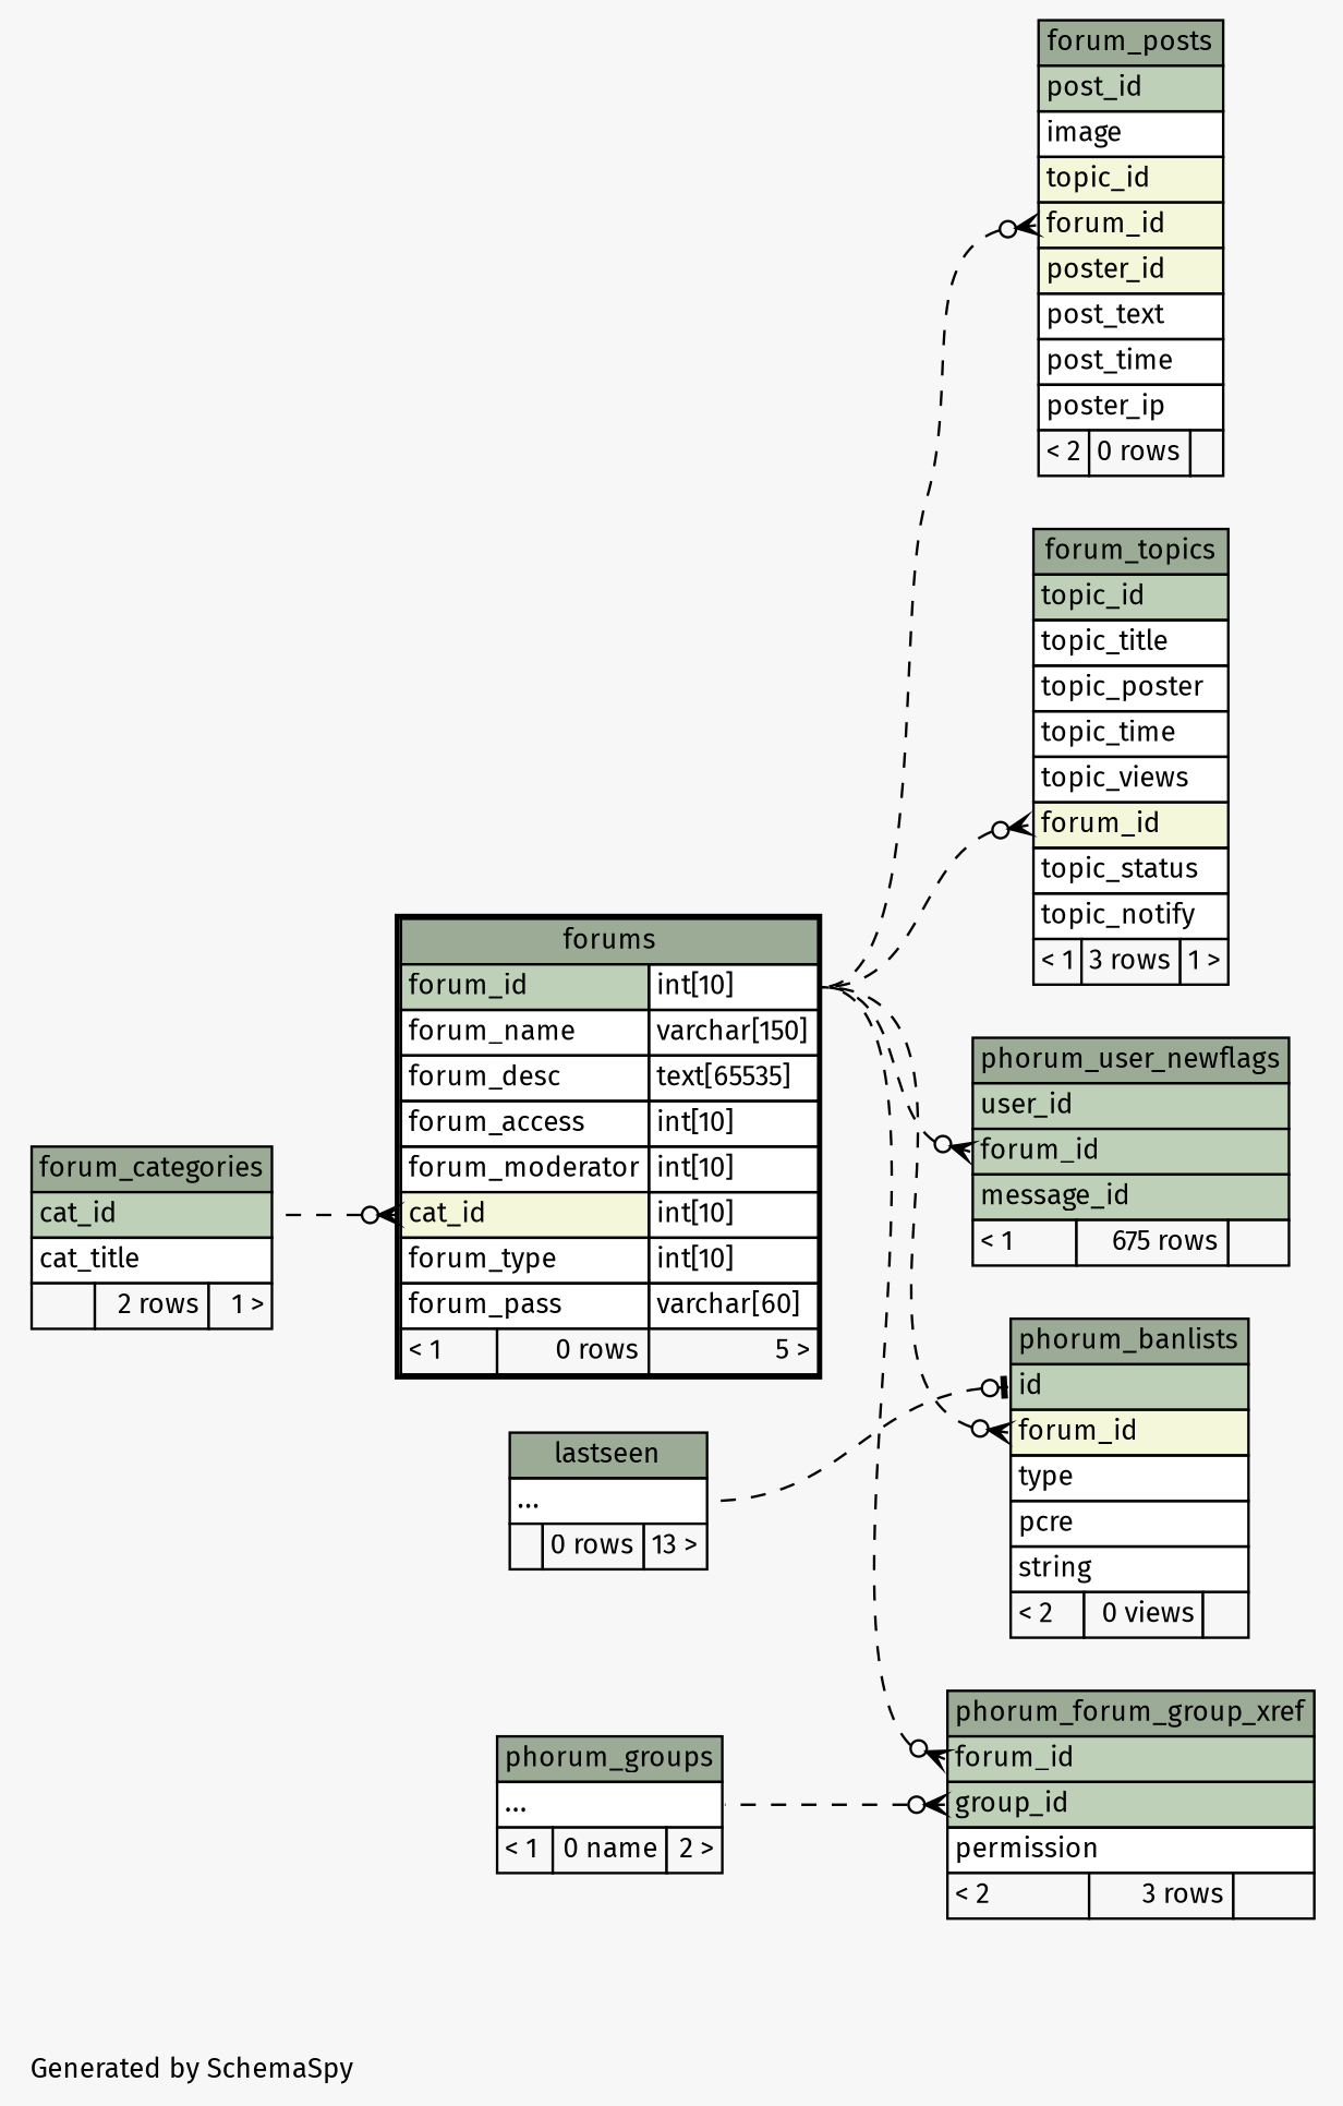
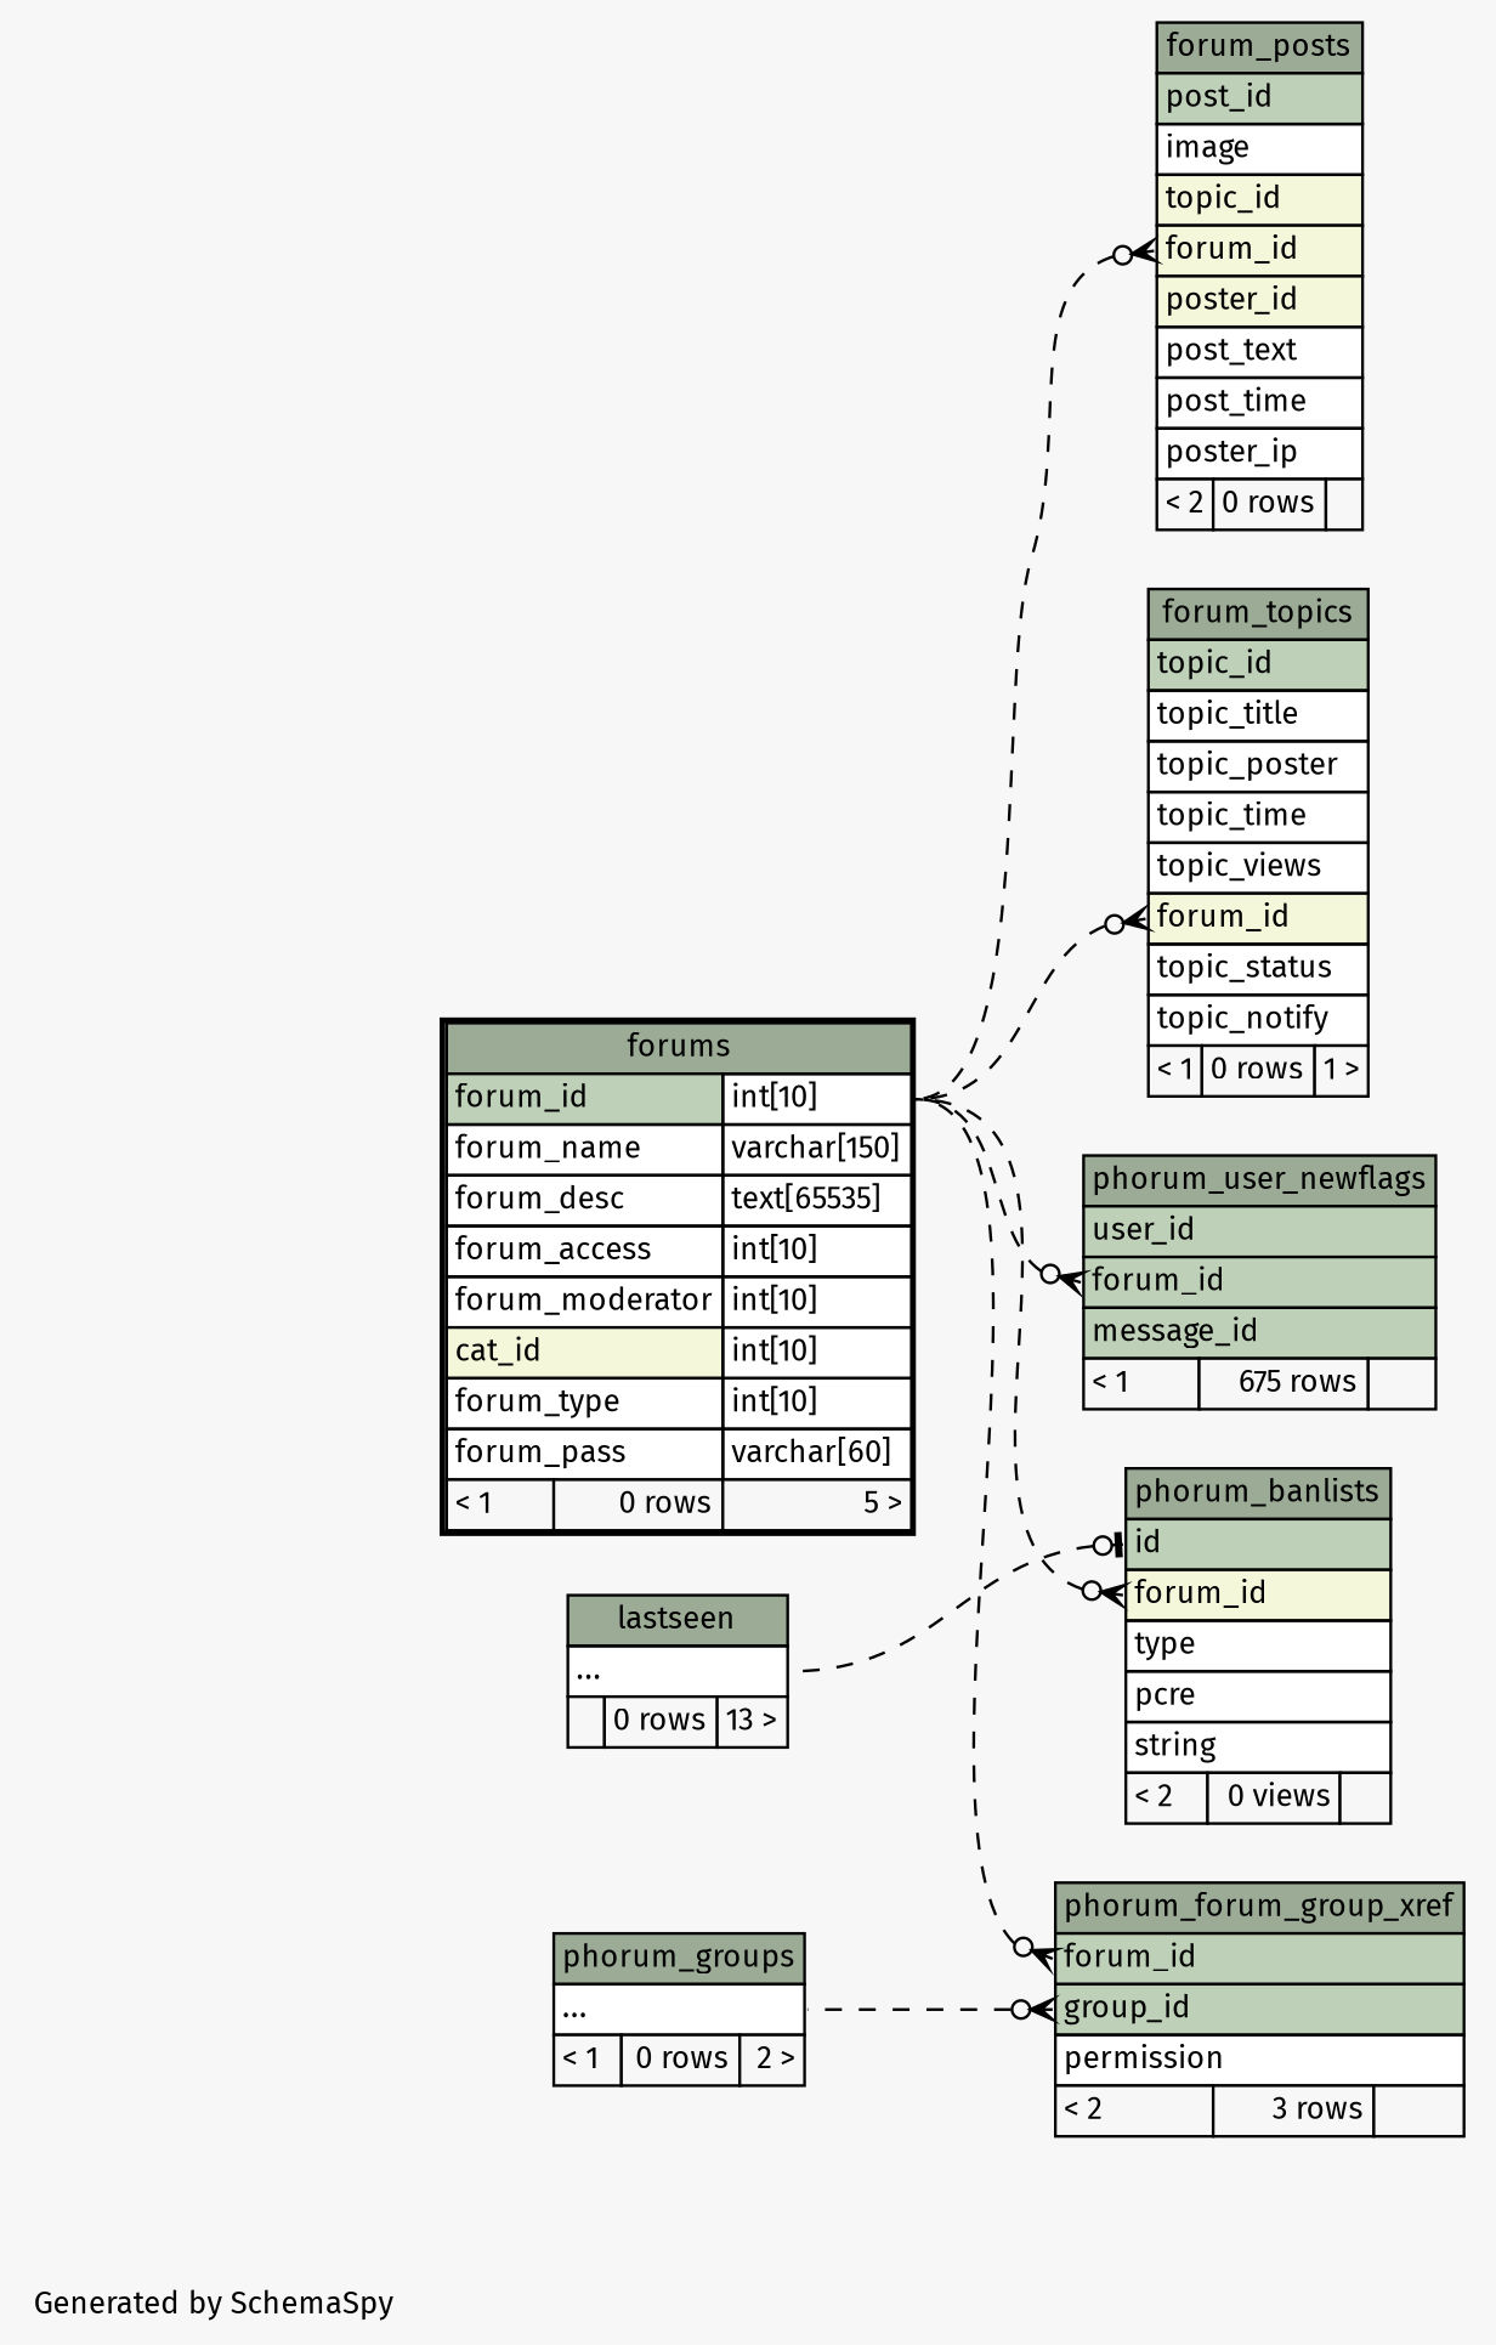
  digraph {
    bgcolor="#f7f7f7"
    fontname="Fira Sans"
    fontsize=11
    label="\nGenerated by SchemaSpy"
    labeljust=l
    nodesep=0.18
    rankdir=RL
    ranksep=0.46
    node [fontname="Fira Sans" fontsize=11 shape=plaintext]
    edge [arrowhead=none arrowsize=0.8 arrowtail=crowodot dir=back fontname="Fira Sans" headport="forum_id.type:e" style=dashed tailport="forum_id:w"]
    n1 [label=<     <TABLE BORDER="0" CELLBORDER="1" CELLSPACING="0" BGCOLOR="#ffffff">       <TR><TD COLSPAN="3" BGCOLOR="#9bab96" ALIGN="CENTER">forum_posts</TD></TR>       <TR><TD PORT="post_id" COLSPAN="3" BGCOLOR="#bed1b8" ALIGN="LEFT">post_id</TD></TR>       <TR><TD PORT="image" COLSPAN="3" ALIGN="LEFT">image</TD></TR>       <TR><TD PORT="topic_id" COLSPAN="3" BGCOLOR="#f4f7da" ALIGN="LEFT">topic_id</TD></TR>       <TR><TD PORT="forum_id" COLSPAN="3" BGCOLOR="#f4f7da" ALIGN="LEFT">forum_id</TD></TR>       <TR><TD PORT="poster_id" COLSPAN="3" BGCOLOR="#f4f7da" ALIGN="LEFT">poster_id</TD></TR>       <TR><TD PORT="post_text" COLSPAN="3" ALIGN="LEFT">post_text</TD></TR>       <TR><TD PORT="post_time" COLSPAN="3" ALIGN="LEFT">post_time</TD></TR>       <TR><TD PORT="poster_ip" COLSPAN="3" ALIGN="LEFT">poster_ip</TD></TR>       <TR><TD ALIGN="LEFT" BGCOLOR="#f7f7f7">&lt; 2</TD><TD ALIGN="RIGHT" BGCOLOR="#f7f7f7">0 rows</TD><TD ALIGN="RIGHT" BGCOLOR="#f7f7f7">  </TD></TR>     </TABLE>>]
    n2 [label=<     <TABLE BORDER="2" CELLBORDER="1" CELLSPACING="0" BGCOLOR="#ffffff">       <TR><TD COLSPAN="3" BGCOLOR="#9bab96" ALIGN="CENTER">forums</TD></TR>       <TR><TD PORT="forum_id" COLSPAN="2" BGCOLOR="#bed1b8" ALIGN="LEFT">forum_id</TD><TD PORT="forum_id.type" ALIGN="LEFT">int[10]</TD></TR>       <TR><TD PORT="forum_name" COLSPAN="2" ALIGN="LEFT">forum_name</TD><TD PORT="forum_name.type" ALIGN="LEFT">varchar[150]</TD></TR>       <TR><TD PORT="forum_desc" COLSPAN="2" ALIGN="LEFT">forum_desc</TD><TD PORT="forum_desc.type" ALIGN="LEFT">text[65535]</TD></TR>       <TR><TD PORT="forum_access" COLSPAN="2" ALIGN="LEFT">forum_access</TD><TD PORT="forum_access.type" ALIGN="LEFT">int[10]</TD></TR>       <TR><TD PORT="forum_moderator" COLSPAN="2" ALIGN="LEFT">forum_moderator</TD><TD PORT="forum_moderator.type" ALIGN="LEFT">int[10]</TD></TR>       <TR><TD PORT="cat_id" COLSPAN="2" BGCOLOR="#f4f7da" ALIGN="LEFT">cat_id</TD><TD PORT="cat_id.type" ALIGN="LEFT">int[10]</TD></TR>       <TR><TD PORT="forum_type" COLSPAN="2" ALIGN="LEFT">forum_type</TD><TD PORT="forum_type.type" ALIGN="LEFT">int[10]</TD></TR>       <TR><TD PORT="forum_pass" COLSPAN="2" ALIGN="LEFT">forum_pass</TD><TD PORT="forum_pass.type" ALIGN="LEFT">varchar[60]</TD></TR>       <TR><TD ALIGN="LEFT" BGCOLOR="#f7f7f7">&lt; 1</TD><TD ALIGN="RIGHT" BGCOLOR="#f7f7f7">0 rows</TD><TD ALIGN="RIGHT" BGCOLOR="#f7f7f7">5 &gt;</TD></TR>     </TABLE>>]
-   n3 [label=<     <TABLE BORDER="0" CELLBORDER="1" CELLSPACING="0" BGCOLOR="#ffffff">       <TR><TD COLSPAN="3" BGCOLOR="#9bab96" ALIGN="CENTER">forum_categories</TD></TR>       <TR><TD PORT="cat_id" COLSPAN="3" BGCOLOR="#bed1b8" ALIGN="LEFT">cat_id</TD></TR>       <TR><TD PORT="cat_title" COLSPAN="3" ALIGN="LEFT">cat_title</TD></TR>       <TR><TD ALIGN="LEFT" BGCOLOR="#f7f7f7">  </TD><TD ALIGN="RIGHT" BGCOLOR="#f7f7f7">2 rows</TD><TD ALIGN="RIGHT" BGCOLOR="#f7f7f7">1 &gt;</TD></TR>     </TABLE>>]
-   n4 [label=<     <TABLE BORDER="0" CELLBORDER="1" CELLSPACING="0" BGCOLOR="#ffffff">       <TR><TD COLSPAN="3" BGCOLOR="#9bab96" ALIGN="CENTER">forum_topics</TD></TR>       <TR><TD PORT="topic_id" COLSPAN="3" BGCOLOR="#bed1b8" ALIGN="LEFT">topic_id</TD></TR>       <TR><TD PORT="topic_title" COLSPAN="3" ALIGN="LEFT">topic_title</TD></TR>       <TR><TD PORT="topic_poster" COLSPAN="3" ALIGN="LEFT">topic_poster</TD></TR>       <TR><TD PORT="topic_time" COLSPAN="3" ALIGN="LEFT">topic_time</TD></TR>       <TR><TD PORT="topic_views" COLSPAN="3" ALIGN="LEFT">topic_views</TD></TR>       <TR><TD PORT="forum_id" COLSPAN="3" BGCOLOR="#f4f7da" ALIGN="LEFT">forum_id</TD></TR>       <TR><TD PORT="topic_status" COLSPAN="3" ALIGN="LEFT">topic_status</TD></TR>       <TR><TD PORT="topic_notify" COLSPAN="3" ALIGN="LEFT">topic_notify</TD></TR>       <TR><TD ALIGN="LEFT" BGCOLOR="#f7f7f7">&lt; 1</TD><TD ALIGN="RIGHT" BGCOLOR="#f7f7f7">3 rows</TD><TD ALIGN="RIGHT" BGCOLOR="#f7f7f7">1 &gt;</TD></TR>     </TABLE>>]
+   n4 [label=<     <TABLE BORDER="0" CELLBORDER="1" CELLSPACING="0" BGCOLOR="#ffffff">       <TR><TD COLSPAN="3" BGCOLOR="#9bab96" ALIGN="CENTER">forum_topics</TD></TR>       <TR><TD PORT="topic_id" COLSPAN="3" BGCOLOR="#bed1b8" ALIGN="LEFT">topic_id</TD></TR>       <TR><TD PORT="topic_title" COLSPAN="3" ALIGN="LEFT">topic_title</TD></TR>       <TR><TD PORT="topic_poster" COLSPAN="3" ALIGN="LEFT">topic_poster</TD></TR>       <TR><TD PORT="topic_time" COLSPAN="3" ALIGN="LEFT">topic_time</TD></TR>       <TR><TD PORT="topic_views" COLSPAN="3" ALIGN="LEFT">topic_views</TD></TR>       <TR><TD PORT="forum_id" COLSPAN="3" BGCOLOR="#f4f7da" ALIGN="LEFT">forum_id</TD></TR>       <TR><TD PORT="topic_status" COLSPAN="3" ALIGN="LEFT">topic_status</TD></TR>       <TR><TD PORT="topic_notify" COLSPAN="3" ALIGN="LEFT">topic_notify</TD></TR>       <TR><TD ALIGN="LEFT" BGCOLOR="#f7f7f7">&lt; 1</TD><TD ALIGN="RIGHT" BGCOLOR="#f7f7f7">0 rows</TD><TD ALIGN="RIGHT" BGCOLOR="#f7f7f7">1 &gt;</TD></TR>     </TABLE>>]
    n5 [label=<     <TABLE BORDER="0" CELLBORDER="1" CELLSPACING="0" BGCOLOR="#ffffff">       <TR><TD COLSPAN="3" BGCOLOR="#9bab96" ALIGN="CENTER">phorum_banlists</TD></TR>       <TR><TD PORT="id" COLSPAN="3" BGCOLOR="#bed1b8" ALIGN="LEFT">id</TD></TR>       <TR><TD PORT="forum_id" COLSPAN="3" BGCOLOR="#f4f7da" ALIGN="LEFT">forum_id</TD></TR>       <TR><TD PORT="type" COLSPAN="3" ALIGN="LEFT">type</TD></TR>       <TR><TD PORT="pcre" COLSPAN="3" ALIGN="LEFT">pcre</TD></TR>       <TR><TD PORT="string" COLSPAN="3" ALIGN="LEFT">string</TD></TR>       <TR><TD ALIGN="LEFT" BGCOLOR="#f7f7f7">&lt; 2</TD><TD ALIGN="RIGHT" BGCOLOR="#f7f7f7">0 views</TD><TD ALIGN="RIGHT" BGCOLOR="#f7f7f7">  </TD></TR>     </TABLE>>]
    n6 [label=<     <TABLE BORDER="0" CELLBORDER="1" CELLSPACING="0" BGCOLOR="#ffffff">       <TR><TD COLSPAN="3" BGCOLOR="#9bab96" ALIGN="CENTER">lastseen</TD></TR>       <TR><TD PORT="elipses" COLSPAN="3" ALIGN="LEFT">...</TD></TR>       <TR><TD ALIGN="LEFT" BGCOLOR="#f7f7f7">  </TD><TD ALIGN="RIGHT" BGCOLOR="#f7f7f7">0 rows</TD><TD ALIGN="RIGHT" BGCOLOR="#f7f7f7">13 &gt;</TD></TR>     </TABLE>>]
    n7 [label=<     <TABLE BORDER="0" CELLBORDER="1" CELLSPACING="0" BGCOLOR="#ffffff">       <TR><TD COLSPAN="3" BGCOLOR="#9bab96" ALIGN="CENTER">phorum_forum_group_xref</TD></TR>       <TR><TD PORT="forum_id" COLSPAN="3" BGCOLOR="#bed1b8" ALIGN="LEFT">forum_id</TD></TR>       <TR><TD PORT="group_id" COLSPAN="3" BGCOLOR="#bed1b8" ALIGN="LEFT">group_id</TD></TR>       <TR><TD PORT="permission" COLSPAN="3" ALIGN="LEFT">permission</TD></TR>       <TR><TD ALIGN="LEFT" BGCOLOR="#f7f7f7">&lt; 2</TD><TD ALIGN="RIGHT" BGCOLOR="#f7f7f7">3 rows</TD><TD ALIGN="RIGHT" BGCOLOR="#f7f7f7">  </TD></TR>     </TABLE>>]
-   n8 [label=<     <TABLE BORDER="0" CELLBORDER="1" CELLSPACING="0" BGCOLOR="#ffffff">       <TR><TD COLSPAN="3" BGCOLOR="#9bab96" ALIGN="CENTER">phorum_groups</TD></TR>       <TR><TD PORT="elipses" COLSPAN="3" ALIGN="LEFT">...</TD></TR>       <TR><TD ALIGN="LEFT" BGCOLOR="#f7f7f7">&lt; 1</TD><TD ALIGN="RIGHT" BGCOLOR="#f7f7f7">0 name</TD><TD ALIGN="RIGHT" BGCOLOR="#f7f7f7">2 &gt;</TD></TR>     </TABLE>>]
+   n8 [label=<     <TABLE BORDER="0" CELLBORDER="1" CELLSPACING="0" BGCOLOR="#ffffff">       <TR><TD COLSPAN="3" BGCOLOR="#9bab96" ALIGN="CENTER">phorum_groups</TD></TR>       <TR><TD PORT="elipses" COLSPAN="3" ALIGN="LEFT">...</TD></TR>       <TR><TD ALIGN="LEFT" BGCOLOR="#f7f7f7">&lt; 1</TD><TD ALIGN="RIGHT" BGCOLOR="#f7f7f7">0 rows</TD><TD ALIGN="RIGHT" BGCOLOR="#f7f7f7">2 &gt;</TD></TR>     </TABLE>>]
    n9 [label=<     <TABLE BORDER="0" CELLBORDER="1" CELLSPACING="0" BGCOLOR="#ffffff">       <TR><TD COLSPAN="3" BGCOLOR="#9bab96" ALIGN="CENTER">phorum_user_newflags</TD></TR>       <TR><TD PORT="user_id" COLSPAN="3" BGCOLOR="#bed1b8" ALIGN="LEFT">user_id</TD></TR>       <TR><TD PORT="forum_id" COLSPAN="3" BGCOLOR="#bed1b8" ALIGN="LEFT">forum_id</TD></TR>       <TR><TD PORT="message_id" COLSPAN="3" BGCOLOR="#bed1b8" ALIGN="LEFT">message_id</TD></TR>       <TR><TD ALIGN="LEFT" BGCOLOR="#f7f7f7">&lt; 1</TD><TD ALIGN="RIGHT" BGCOLOR="#f7f7f7">675 rows</TD><TD ALIGN="RIGHT" BGCOLOR="#f7f7f7">  </TD></TR>     </TABLE>>]
    n1 -> n2
-   n2 -> n3 [headport="cat_id:e" tailport="cat_id:w"]
    n4 -> n2
    n5 -> n2
    n5 -> n6 [arrowtail=teeodot headport="elipses:e" tailport="id:w"]
    n7 -> n2
    n7 -> n8 [headport="elipses:e" tailport="group_id:w"]
    n9 -> n2
  }
